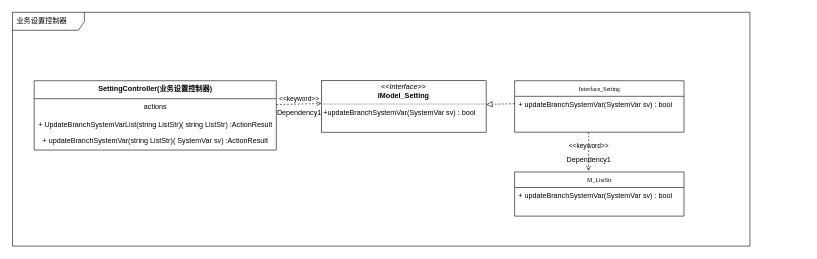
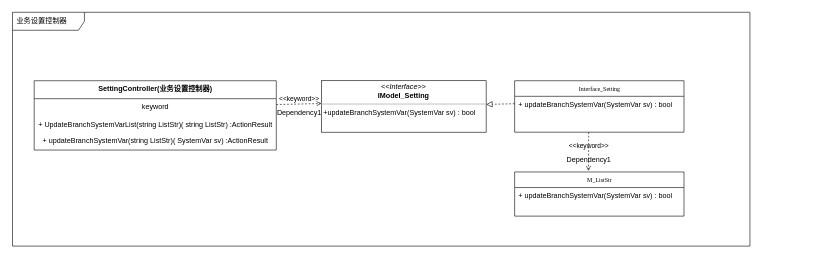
  <mxCell id="0" />
  <mxCell id="1" parent="0" />
  <mxCell id="2" value="" style="group" vertex="1" connectable="0" parent="1"><mxGeometry width="1320" height="390" as="geometry" x="20" y="20" /></mxCell>
  <mxCell id="3" value="业务设置控制器" style="shape=umlFrame;whiteSpace=wrap;html=1;width=120;height=30;boundedLbl=1;verticalAlign=middle;align=left;spacingLeft=5;" vertex="1" parent="2"><mxGeometry width="1230" height="390" as="geometry" /></mxCell>
  <mxCell id="4" value="SettingController(业务设置控制器)" style="swimlane;fontStyle=1;align=center;verticalAlign=top;childLayout=stackLayout;horizontal=1;startSize=30;horizontalStack=0;resizeParent=1;resizeParentMax=0;resizeLast=0;collapsible=0;marginBottom=0;html=1;fillColor=default;" vertex="1" parent="2"><mxGeometry x="36.16" y="114.15" width="403.84" height="115.61" as="geometry" /></mxCell>
- <mxCell id="5" value="actions" style="html=1;strokeColor=none;fillColor=none;align=center;verticalAlign=middle;spacingLeft=4;spacingRight=4;rotatable=0;points=[[0,0.5],[1,0.5]];resizeWidth=1;" vertex="1" parent="4"><mxGeometry y="30" width="403.84" height="28.537" as="geometry" /></mxCell>
+ <mxCell id="5" value="keyword" style="html=1;strokeColor=none;fillColor=none;align=center;verticalAlign=middle;spacingLeft=4;spacingRight=4;rotatable=0;points=[[0,0.5],[1,0.5]];resizeWidth=1;" vertex="1" parent="4"><mxGeometry y="30" width="403.84" height="28.537" as="geometry" /></mxCell>
  <mxCell id="6" value="+ UpdateBranchSystemVarList(string ListStr)(&amp;nbsp;string ListStr) :ActionResult" style="html=1;strokeColor=none;fillColor=none;align=center;verticalAlign=middle;spacingLeft=4;spacingRight=4;rotatable=0;points=[[0,0.5],[1,0.5]];resizeWidth=1;" vertex="1" parent="4"><mxGeometry y="58.537" width="403.84" height="28.537" as="geometry" /></mxCell>
  <mxCell id="7" value="+ updateBranchSystemVar(string ListStr)( SystemVar sv) :ActionResult" style="html=1;strokeColor=none;fillColor=none;align=center;verticalAlign=middle;spacingLeft=4;spacingRight=4;rotatable=0;points=[[0,0.5],[1,0.5]];resizeWidth=1;" vertex="1" parent="4"><mxGeometry y="87.073" width="403.84" height="28.537" as="geometry" /></mxCell>
  <mxCell id="8" value="&lt;p style=&quot;margin: 0px ; margin-top: 4px ; text-align: center&quot;&gt;&lt;i&gt;&amp;lt;&amp;lt;Interface&amp;gt;&amp;gt;&lt;/i&gt;&lt;br&gt;&lt;b&gt;IModel_Setting&lt;/b&gt;&lt;/p&gt;&lt;hr size=&quot;1&quot;&gt;&lt;p style=&quot;margin: 0px ; margin-left: 4px&quot;&gt;+updateBranchSystemVar(SystemVar sv) :&amp;nbsp;bool&lt;br&gt;&lt;br&gt;&lt;/p&gt;" style="verticalAlign=top;align=left;overflow=fill;fontSize=12;fontFamily=Helvetica;html=1;rounded=0;shadow=0;comic=0;labelBackgroundColor=none;strokeWidth=1" vertex="1" parent="2"><mxGeometry x="515.32" y="114.15" width="274.68" height="85.85" as="geometry" /></mxCell>
  <mxCell id="9" value="Interface_Setting" style="swimlane;html=1;fontStyle=0;childLayout=stackLayout;horizontal=1;startSize=26;fillColor=none;horizontalStack=0;resizeParent=1;resizeLast=0;collapsible=1;marginBottom=0;swimlaneFillColor=#ffffff;rounded=0;shadow=0;comic=0;labelBackgroundColor=none;strokeWidth=1;fontFamily=Verdana;fontSize=10;align=center;" vertex="1" parent="2"><mxGeometry x="837.52" y="114.15" width="282.48" height="85.85" as="geometry"><mxRectangle x="330" y="22" width="100" height="26" as="alternateBounds" /></mxGeometry></mxCell>
  <mxCell id="10" value="+&amp;nbsp;updateBranchSystemVar(SystemVar sv) : bool" style="text;html=1;strokeColor=none;fillColor=none;align=left;verticalAlign=top;spacingLeft=4;spacingRight=4;whiteSpace=wrap;overflow=hidden;rotatable=0;points=[[0,0.5],[1,0.5]];portConstraint=eastwest;" vertex="1" parent="9"><mxGeometry y="26" width="282.48" height="24.732" as="geometry" /></mxCell>
  <mxCell id="11" value="&amp;lt;&amp;lt;keyword&amp;gt;&amp;gt;" style="endArrow=open;html=1;rounded=0;align=center;verticalAlign=bottom;dashed=1;endFill=0;labelBackgroundColor=none;" edge="1" parent="2" source="5"><mxGeometry relative="1" as="geometry"><mxPoint x="415.871" y="152.195" as="sourcePoint" /><mxPoint x="515.318" y="152.195" as="targetPoint" /></mxGeometry></mxCell>
  <mxCell id="12" value="Dependency1" style="resizable=0;html=1;align=center;verticalAlign=top;labelBackgroundColor=none;fillColor=default;" connectable="0" vertex="1" parent="11"><mxGeometry relative="1" as="geometry" /></mxCell>
  <mxCell id="13" value="" style="endArrow=block;startArrow=none;endFill=0;startFill=0;endSize=8;html=1;verticalAlign=bottom;dashed=1;labelBackgroundColor=none;rounded=0;exitX=0;exitY=0.5;exitDx=0;exitDy=0;" edge="1" parent="2" source="10" target="8"><mxGeometry width="160" relative="1" as="geometry"><mxPoint x="659.969" y="275.854" as="sourcePoint" /><mxPoint x="804.619" y="275.854" as="targetPoint" /></mxGeometry></mxCell>
  <mxCell id="14" value="M_ListStr" style="swimlane;html=1;fontStyle=0;childLayout=stackLayout;horizontal=1;startSize=26;fillColor=none;horizontalStack=0;resizeParent=1;resizeLast=0;collapsible=1;marginBottom=0;swimlaneFillColor=#ffffff;rounded=0;shadow=0;comic=0;labelBackgroundColor=none;strokeWidth=1;fontFamily=Verdana;fontSize=10;align=center;" vertex="1" parent="2"><mxGeometry x="837.52" y="266.34" width="282.48" height="73.66" as="geometry"><mxRectangle x="330" y="22" width="100" height="26" as="alternateBounds" /></mxGeometry></mxCell>
  <mxCell id="15" value="+&amp;nbsp;updateBranchSystemVar(SystemVar sv) : bool" style="text;html=1;strokeColor=none;fillColor=none;align=left;verticalAlign=top;spacingLeft=4;spacingRight=4;whiteSpace=wrap;overflow=hidden;rotatable=0;points=[[0,0.5],[1,0.5]];portConstraint=eastwest;" vertex="1" parent="14"><mxGeometry y="26" width="282.48" height="24.732" as="geometry" /></mxCell>
  <mxCell id="16" value="&amp;lt;&amp;lt;keyword&amp;gt;&amp;gt;" style="endArrow=open;html=1;rounded=0;align=center;verticalAlign=bottom;dashed=1;endFill=0;labelBackgroundColor=none;entryX=0.436;entryY=-0.025;entryDx=0;entryDy=0;entryPerimeter=0;" edge="1" parent="2" target="14"><mxGeometry relative="1" as="geometry"><mxPoint x="961" y="200" as="sourcePoint" /><mxPoint x="1265.693" y="237.805" as="targetPoint" /></mxGeometry></mxCell>
  <mxCell id="17" value="Dependency1" style="resizable=0;html=1;align=center;verticalAlign=top;labelBackgroundColor=none;fillColor=default;" connectable="0" vertex="1" parent="16"><mxGeometry relative="1" as="geometry" /></mxCell>
